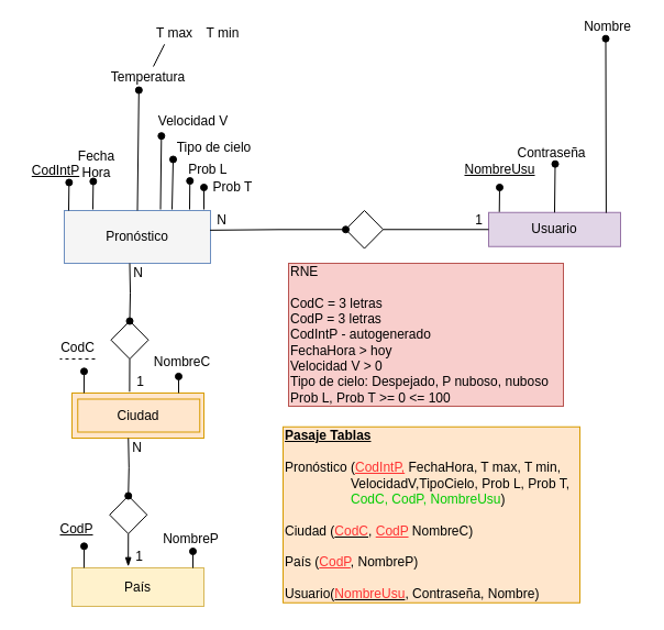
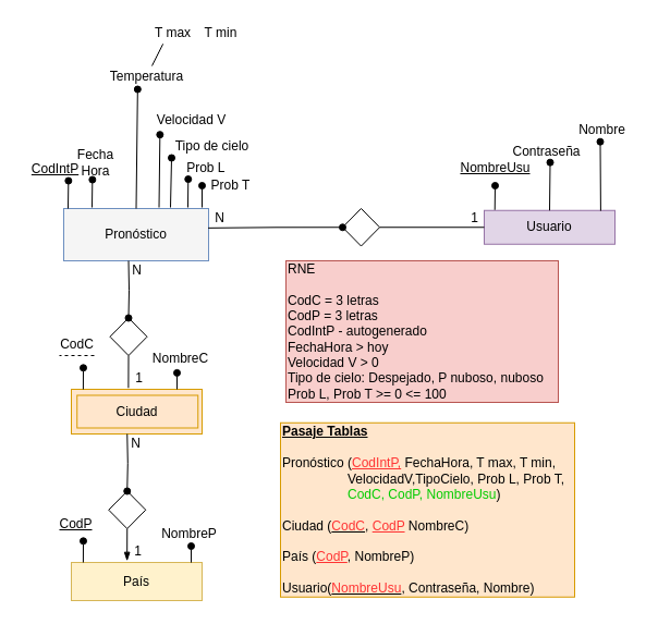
  <mxCell id="0" />
  <mxCell id="1" parent="0" />
  <mxCell id="2" value="Pronóstico" style="rounded=0;whiteSpace=wrap;html=1;fillColor=#f5f5f5;strokeColor=#6c8ebf;" parent="1" vertex="1"><mxGeometry x="58" y="191" width="133" height="48" as="geometry" /></mxCell>
  <mxCell id="3" value="Ciudad" style="rounded=0;whiteSpace=wrap;html=1;fillColor=#ffe6cc;strokeColor=#d79b00;" parent="1" vertex="1"><mxGeometry x="65" y="357" width="120" height="41" as="geometry" /></mxCell>
  <mxCell id="4" value="Usuario" style="rounded=0;whiteSpace=wrap;html=1;fillColor=#e1d5e7;strokeColor=#9673a6;" parent="1" vertex="1"><mxGeometry x="444" y="192.75" width="120" height="31" as="geometry" /></mxCell>
  <mxCell id="5" value="País" style="rounded=0;whiteSpace=wrap;html=1;fillColor=#fff2cc;strokeColor=#d6b656;" parent="1" vertex="1"><mxGeometry x="65" y="516" width="120" height="35" as="geometry" /></mxCell>
  <mxCell id="6" value="" style="endArrow=none;html=1;startArrow=oval;startFill=1;entryX=0.081;entryY=-0.016;entryDx=0;entryDy=0;entryPerimeter=0;" parent="1" target="4" edge="1"><mxGeometry width="50" height="50" relative="1" as="geometry"><mxPoint x="454" y="170" as="sourcePoint" /><mxPoint x="473" y="160.26" as="targetPoint" /></mxGeometry></mxCell>
  <mxCell id="7" value="&lt;u&gt;NombreUsu&lt;/u&gt;" style="text;html=1;resizable=0;autosize=1;align=center;verticalAlign=middle;points=[];fillColor=none;strokeColor=none;rounded=0;" parent="1" vertex="1"><mxGeometry x="414" y="143.75" width="80" height="20" as="geometry" /></mxCell>
  <mxCell id="8" value="" style="endArrow=none;html=1;startArrow=oval;startFill=1;entryX=0.5;entryY=0;entryDx=0;entryDy=0;exitX=0.544;exitY=0.977;exitDx=0;exitDy=0;exitPerimeter=0;" parent="1" source="9" target="4" edge="1"><mxGeometry width="50" height="50" relative="1" as="geometry"><mxPoint x="504" y="170" as="sourcePoint" /><mxPoint x="510" y="159.26" as="targetPoint" /></mxGeometry></mxCell>
  <mxCell id="9" value="Contraseña" style="text;html=1;resizable=0;autosize=1;align=center;verticalAlign=middle;points=[];fillColor=none;strokeColor=none;rounded=0;" parent="1" vertex="1"><mxGeometry x="461" y="129.13" width="80" height="20" as="geometry" /></mxCell>
  <mxCell id="10" value="" style="endArrow=none;html=1;startArrow=oval;startFill=1;exitX=0.475;exitY=1.027;exitDx=0;exitDy=0;exitPerimeter=0;entryX=0.891;entryY=0.012;entryDx=0;entryDy=0;entryPerimeter=0;" parent="1" source="24" target="4" edge="1"><mxGeometry width="50" height="50" relative="1" as="geometry"><mxPoint x="569" y="170" as="sourcePoint" /><mxPoint x="551" y="190" as="targetPoint" /></mxGeometry></mxCell>
  <mxCell id="11" value="" style="endArrow=none;html=1;startArrow=oval;startFill=1;entryX=0.917;entryY=0.003;entryDx=0;entryDy=0;entryPerimeter=0;" parent="1" target="5" edge="1"><mxGeometry width="50" height="50" relative="1" as="geometry"><mxPoint x="175" y="501" as="sourcePoint" /><mxPoint x="176" y="511" as="targetPoint" /></mxGeometry></mxCell>
  <mxCell id="12" value="&lt;u&gt;CodIntP&lt;/u&gt;" style="text;html=1;resizable=0;autosize=1;align=center;verticalAlign=middle;points=[];fillColor=none;strokeColor=none;rounded=0;dashed=1;" parent="1" vertex="1"><mxGeometry x="20" y="145.05" width="60" height="20" as="geometry" /></mxCell>
  <mxCell id="13" value="" style="endArrow=none;html=1;startArrow=oval;startFill=1;exitX=0.044;exitY=1.038;exitDx=0;exitDy=0;exitPerimeter=0;" parent="1" source="14" edge="1"><mxGeometry width="50" height="50" relative="1" as="geometry"><mxPoint x="155.5" y="175.25" as="sourcePoint" /><mxPoint x="156" y="190" as="targetPoint" /></mxGeometry></mxCell>
  <mxCell id="14" value="Tipo de cielo" style="text;html=1;resizable=0;autosize=1;align=center;verticalAlign=middle;points=[];fillColor=none;strokeColor=none;rounded=0;" parent="1" vertex="1"><mxGeometry x="153.5" y="123.75" width="80" height="20" as="geometry" /></mxCell>
  <mxCell id="15" value="" style="endArrow=none;html=1;startArrow=oval;startFill=1;exitX=0.447;exitY=1.025;exitDx=0;exitDy=0;exitPerimeter=0;" parent="1" source="16" edge="1"><mxGeometry width="50" height="50" relative="1" as="geometry"><mxPoint x="113" y="173.88" as="sourcePoint" /><mxPoint x="84" y="190" as="targetPoint" /></mxGeometry></mxCell>
  <mxCell id="16" value="Fecha&lt;br&gt;Hora" style="text;html=1;resizable=0;autosize=1;align=center;verticalAlign=middle;points=[];fillColor=none;strokeColor=none;rounded=0;" parent="1" vertex="1"><mxGeometry x="62" y="133.75" width="50" height="30" as="geometry" /></mxCell>
  <mxCell id="17" style="edgeStyle=orthogonalEdgeStyle;rounded=0;orthogonalLoop=1;jettySize=auto;html=1;exitX=1;exitY=0.5;exitDx=0;exitDy=0;entryX=0;entryY=0.5;entryDx=0;entryDy=0;endArrow=none;endFill=0;" parent="1" source="18" target="4" edge="1"><mxGeometry relative="1" as="geometry" /></mxCell>
  <mxCell id="18" value="" style="rhombus;whiteSpace=wrap;html=1;" parent="1" vertex="1"><mxGeometry x="314" y="191" width="34" height="34.5" as="geometry" /></mxCell>
  <mxCell id="19" value="N" style="text;html=1;resizable=0;autosize=1;align=center;verticalAlign=middle;points=[];fillColor=none;strokeColor=none;rounded=0;" parent="1" vertex="1"><mxGeometry x="191.5" y="191" width="19" height="18" as="geometry" /></mxCell>
  <mxCell id="20" value="" style="endArrow=none;html=1;startArrow=oval;startFill=1;exitX=0.398;exitY=1.076;exitDx=0;exitDy=0;exitPerimeter=0;entryX=0.5;entryY=0;entryDx=0;entryDy=0;" parent="1" source="22" target="2" edge="1"><mxGeometry width="50" height="50" relative="1" as="geometry"><mxPoint x="109" y="130" as="sourcePoint" /><mxPoint x="108.5" y="191" as="targetPoint" /></mxGeometry></mxCell>
  <mxCell id="21" value="" style="endArrow=none;html=1;startArrow=oval;startFill=1;exitX=0.148;exitY=1.158;exitDx=0;exitDy=0;exitPerimeter=0;" parent="1" source="23" edge="1"><mxGeometry width="50" height="50" relative="1" as="geometry"><mxPoint x="145.5" y="150" as="sourcePoint" /><mxPoint x="145.5" y="190" as="targetPoint" /></mxGeometry></mxCell>
  <mxCell id="22" value="Temperatura" style="text;html=1;resizable=0;autosize=1;align=center;verticalAlign=middle;points=[];fillColor=none;strokeColor=none;rounded=0;" parent="1" vertex="1"><mxGeometry x="94" y="60" width="80" height="20" as="geometry" /></mxCell>
  <mxCell id="23" value="Velocidad V" style="text;html=1;resizable=0;autosize=1;align=center;verticalAlign=middle;points=[];fillColor=none;strokeColor=none;rounded=0;" parent="1" vertex="1"><mxGeometry x="134.5" y="100" width="80" height="20" as="geometry" /></mxCell>
- <mxCell id="24" value="Nombre" style="text;html=1;resizable=0;autosize=1;align=center;verticalAlign=middle;points=[];fillColor=none;strokeColor=none;rounded=0;" parent="1" vertex="1"><mxGeometry x="522" y="14.13" width="60" height="20" as="geometry" /></mxCell>
+ <mxCell id="24" value="Nombre" style="text;html=1;resizable=0;autosize=1;align=center;verticalAlign=middle;points=[];fillColor=none;strokeColor=none;rounded=0;" parent="1" vertex="1"><mxGeometry x="522" y="109.13" width="60" height="20" as="geometry" /></mxCell>
  <mxCell id="25" value="NombreP" style="text;html=1;resizable=0;autosize=1;align=center;verticalAlign=middle;points=[];fillColor=none;strokeColor=none;rounded=0;" parent="1" vertex="1"><mxGeometry x="137.5" y="480" width="70" height="20" as="geometry" /></mxCell>
  <mxCell id="26" value="1" style="text;html=1;resizable=0;autosize=1;align=center;verticalAlign=middle;points=[];fillColor=none;strokeColor=none;rounded=0;" parent="1" vertex="1"><mxGeometry x="425" y="190" width="20" height="20" as="geometry" /></mxCell>
  <mxCell id="27" style="edgeStyle=orthogonalEdgeStyle;rounded=0;orthogonalLoop=1;jettySize=auto;html=1;exitX=0;exitY=0.5;exitDx=0;exitDy=0;entryX=0.997;entryY=0.372;entryDx=0;entryDy=0;entryPerimeter=0;endArrow=none;endFill=0;startArrow=oval;startFill=1;" parent="1" source="18" target="2" edge="1"><mxGeometry relative="1" as="geometry" /></mxCell>
  <mxCell id="28" value="" style="endArrow=none;html=1;startArrow=oval;startFill=1;entryX=0.917;entryY=0.003;entryDx=0;entryDy=0;entryPerimeter=0;" parent="1" edge="1"><mxGeometry width="50" height="50" relative="1" as="geometry"><mxPoint x="162" y="341.9" as="sourcePoint" /><mxPoint x="162.04" y="357.005" as="targetPoint" /></mxGeometry></mxCell>
  <mxCell id="29" value="NombreC" style="text;html=1;resizable=0;autosize=1;align=center;verticalAlign=middle;points=[];fillColor=none;strokeColor=none;rounded=0;" parent="1" vertex="1"><mxGeometry x="130" y="318.9" width="70" height="20" as="geometry" /></mxCell>
  <mxCell id="30" value="" style="endArrow=none;html=1;startArrow=oval;startFill=1;entryX=0.052;entryY=-0.048;entryDx=0;entryDy=0;entryPerimeter=0;" parent="1" edge="1"><mxGeometry width="50" height="50" relative="1" as="geometry"><mxPoint x="76" y="337.3" as="sourcePoint" /><mxPoint x="75.916" y="356.996" as="targetPoint" /></mxGeometry></mxCell>
  <mxCell id="31" value="CodC" style="text;html=1;resizable=0;autosize=1;align=center;verticalAlign=middle;points=[];fillColor=none;strokeColor=none;rounded=0;dashed=1;" parent="1" vertex="1"><mxGeometry x="45" y="305.5" width="50" height="20" as="geometry" /></mxCell>
  <mxCell id="32" style="edgeStyle=orthogonalEdgeStyle;rounded=0;orthogonalLoop=1;jettySize=auto;html=1;entryX=0.5;entryY=1;entryDx=0;entryDy=0;endArrow=none;endFill=0;exitX=0.02;exitY=0.938;exitDx=0;exitDy=0;exitPerimeter=0;startArrow=none;startFill=0;" parent="1" source="35" target="33" edge="1"><mxGeometry relative="1" as="geometry"><mxPoint x="118" y="360" as="sourcePoint" /><Array as="points" /></mxGeometry></mxCell>
  <mxCell id="33" value="" style="rhombus;whiteSpace=wrap;html=1;" parent="1" vertex="1"><mxGeometry x="100.5" y="291.5" width="34" height="34.5" as="geometry" /></mxCell>
  <mxCell id="34" value="N" style="text;html=1;resizable=0;autosize=1;align=center;verticalAlign=middle;points=[];fillColor=none;strokeColor=none;rounded=0;" parent="1" vertex="1"><mxGeometry x="115.5" y="239" width="19" height="18" as="geometry" /></mxCell>
  <mxCell id="35" value="1" style="text;html=1;resizable=0;autosize=1;align=center;verticalAlign=middle;points=[];fillColor=none;strokeColor=none;rounded=0;" parent="1" vertex="1"><mxGeometry x="117" y="337" width="20" height="20" as="geometry" /></mxCell>
  <mxCell id="36" style="edgeStyle=orthogonalEdgeStyle;rounded=0;orthogonalLoop=1;jettySize=auto;html=1;exitX=0.5;exitY=1;exitDx=0;exitDy=0;entryX=0.5;entryY=0;entryDx=0;entryDy=0;endArrow=oval;endFill=1;" parent="1" target="33" edge="1"><mxGeometry relative="1" as="geometry"><mxPoint x="117.5" y="239" as="sourcePoint" /></mxGeometry></mxCell>
  <mxCell id="37" value="" style="endArrow=none;html=1;startArrow=oval;startFill=1;exitX=0.155;exitY=1.016;exitDx=0;exitDy=0;exitPerimeter=0;" parent="1" source="38" edge="1"><mxGeometry width="50" height="50" relative="1" as="geometry"><mxPoint x="172" y="170" as="sourcePoint" /><mxPoint x="172" y="190" as="targetPoint" /></mxGeometry></mxCell>
  <mxCell id="38" value="Prob L&amp;nbsp;" style="text;html=1;resizable=0;autosize=1;align=center;verticalAlign=middle;points=[];fillColor=none;strokeColor=none;rounded=0;" parent="1" vertex="1"><mxGeometry x="164.5" y="143.75" width="50" height="20" as="geometry" /></mxCell>
  <mxCell id="39" value="T min" style="text;html=1;resizable=0;autosize=1;align=center;verticalAlign=middle;points=[];fillColor=none;strokeColor=none;rounded=0;" parent="1" vertex="1"><mxGeometry x="176.5" y="20" width="50" height="20" as="geometry" /></mxCell>
  <mxCell id="40" value="" style="endArrow=none;html=1;startArrow=oval;startFill=1;" parent="1" edge="1"><mxGeometry width="50" height="50" relative="1" as="geometry"><mxPoint x="185" y="170" as="sourcePoint" /><mxPoint x="185" y="190" as="targetPoint" /></mxGeometry></mxCell>
  <mxCell id="41" value="Prob T" style="text;html=1;resizable=0;autosize=1;align=center;verticalAlign=middle;points=[];fillColor=none;strokeColor=none;rounded=0;" parent="1" vertex="1"><mxGeometry x="185.5" y="160" width="50" height="20" as="geometry" /></mxCell>
  <mxCell id="42" style="edgeStyle=orthogonalEdgeStyle;rounded=0;orthogonalLoop=1;jettySize=auto;html=1;entryX=0.5;entryY=1;entryDx=0;entryDy=0;endArrow=none;endFill=0;exitX=0.02;exitY=0.938;exitDx=0;exitDy=0;exitPerimeter=0;startArrow=blockThin;startFill=1;" parent="1" source="45" target="43" edge="1"><mxGeometry relative="1" as="geometry"><mxPoint x="116.75" y="519" as="sourcePoint" /><Array as="points" /></mxGeometry></mxCell>
  <mxCell id="43" value="" style="rhombus;whiteSpace=wrap;html=1;" parent="1" vertex="1"><mxGeometry x="99.25" y="450.5" width="34" height="34.5" as="geometry" /></mxCell>
  <mxCell id="44" value="N" style="text;html=1;resizable=0;autosize=1;align=center;verticalAlign=middle;points=[];fillColor=none;strokeColor=none;rounded=0;" parent="1" vertex="1"><mxGeometry x="114.25" y="397" width="20" height="20" as="geometry" /></mxCell>
  <mxCell id="45" value="1" style="text;html=1;resizable=0;autosize=1;align=center;verticalAlign=middle;points=[];fillColor=none;strokeColor=none;rounded=0;" parent="1" vertex="1"><mxGeometry x="115.75" y="496" width="20" height="20" as="geometry" /></mxCell>
  <mxCell id="46" style="edgeStyle=orthogonalEdgeStyle;rounded=0;orthogonalLoop=1;jettySize=auto;html=1;exitX=0.5;exitY=1;exitDx=0;exitDy=0;entryX=0.5;entryY=0;entryDx=0;entryDy=0;endArrow=oval;endFill=1;" parent="1" target="43" edge="1"><mxGeometry relative="1" as="geometry"><mxPoint x="116.25" y="398" as="sourcePoint" /></mxGeometry></mxCell>
  <mxCell id="47" value="&lt;b&gt;&lt;u&gt;Pasaje Tablas&lt;/u&gt;&lt;/b&gt;&lt;br&gt;&lt;br&gt;Pronóstico (&lt;font color=&quot;#ff3333&quot;&gt;&lt;u&gt;CodIntP,&lt;/u&gt;&lt;/font&gt;&amp;nbsp;FechaHora, T max, T min,&lt;br&gt;&lt;span&gt;&#09;&lt;/span&gt;&lt;span&gt;&#09;&lt;/span&gt;&amp;nbsp;&lt;span style=&quot;white-space: pre&quot;&gt;&#09;&lt;/span&gt;&lt;span style=&quot;white-space: pre&quot;&gt;&#09;&lt;/span&gt;&amp;nbsp; VelocidadV,TipoCielo, Prob L, Prob T, &lt;br&gt;&lt;font color=&quot;#00cc00&quot;&gt;&lt;span style=&quot;white-space: pre&quot;&gt;&#09;&lt;/span&gt;&amp;nbsp; &amp;nbsp; &amp;nbsp; &amp;nbsp; &amp;nbsp; CodC, CodP, NombreUsu&lt;/font&gt;)&lt;br&gt;&lt;br&gt;Ciudad (&lt;u&gt;&lt;font color=&quot;#ff3333&quot;&gt;CodC&lt;/font&gt;&lt;/u&gt;, &lt;font color=&quot;#ff3333&quot;&gt;&lt;u&gt;CodP&lt;/u&gt;&lt;/font&gt; NombreC)&lt;br&gt;&amp;nbsp;&lt;br&gt;País (&lt;font color=&quot;#ff3333&quot;&gt;&lt;u&gt;CodP&lt;/u&gt;&lt;/font&gt;, NombreP)&lt;br&gt;&lt;br&gt;Usuario(&lt;u&gt;&lt;font color=&quot;#ff3333&quot;&gt;NombreUsu&lt;/font&gt;&lt;/u&gt;, Contraseña, Nombre)" style="text;html=1;resizable=0;autosize=1;align=left;verticalAlign=middle;points=[];fillColor=#ffe6cc;strokeColor=#d79b00;rounded=0;" parent="1" vertex="1"><mxGeometry x="257" y="387.75" width="270" height="160" as="geometry" /></mxCell>
  <mxCell id="48" value="" style="endArrow=none;html=1;startArrow=oval;startFill=1;entryX=0.052;entryY=-0.048;entryDx=0;entryDy=0;entryPerimeter=0;" parent="1" edge="1"><mxGeometry width="50" height="50" relative="1" as="geometry"><mxPoint x="76" y="496.3" as="sourcePoint" /><mxPoint x="75.916" y="515.996" as="targetPoint" /></mxGeometry></mxCell>
  <mxCell id="49" value="&lt;u&gt;CodP&lt;/u&gt;" style="text;html=1;resizable=0;autosize=1;align=center;verticalAlign=middle;points=[];fillColor=none;strokeColor=none;rounded=0;" parent="1" vertex="1"><mxGeometry x="44" y="471.05" width="50" height="20" as="geometry" /></mxCell>
  <mxCell id="50" value="RNE&amp;nbsp;&lt;br&gt;&lt;br&gt;CodC = 3 letras&lt;br&gt;CodP = 3 letras&lt;br&gt;CodIntP - autogenerado&lt;br&gt;FechaHora &amp;gt; hoy&lt;br&gt;Velocidad V &amp;gt; 0&lt;br&gt;Tipo de cielo: Despejado, P nuboso, nuboso&lt;br&gt;Prob L, Prob T &amp;gt;= 0 &amp;lt;= 100&amp;nbsp;" style="text;html=1;resizable=0;autosize=1;align=left;verticalAlign=middle;points=[];fillColor=#f8cecc;strokeColor=#b85450;rounded=0;labelBackgroundColor=none;" parent="1" vertex="1"><mxGeometry x="262" y="239" width="250" height="130" as="geometry" /></mxCell>
  <mxCell id="51" value="T max" style="text;html=1;resizable=0;autosize=1;align=center;verticalAlign=middle;points=[];fillColor=none;strokeColor=none;rounded=0;" parent="1" vertex="1"><mxGeometry x="132.5" y="20" width="50" height="20" as="geometry" /></mxCell>
  <mxCell id="52" value="" style="endArrow=none;html=1;rounded=0;fontColor=#00CC00;entryX=0.333;entryY=0.992;entryDx=0;entryDy=0;entryPerimeter=0;" parent="1" source="22" target="51" edge="1"><mxGeometry width="50" height="50" relative="1" as="geometry"><mxPoint x="164.172" y="70" as="sourcePoint" /><mxPoint x="204.84" y="49.84" as="targetPoint" /></mxGeometry></mxCell>
  <mxCell id="53" value="" style="endArrow=none;dashed=1;html=1;rounded=0;" parent="1" edge="1"><mxGeometry width="50" height="50" relative="1" as="geometry"><mxPoint x="86" y="326" as="sourcePoint" /><mxPoint x="54" y="326" as="targetPoint" /></mxGeometry></mxCell>
  <mxCell id="54" value="" style="endArrow=none;html=1;startArrow=oval;startFill=1;exitX=0.447;exitY=1.025;exitDx=0;exitDy=0;exitPerimeter=0;" parent="1" edge="1"><mxGeometry width="50" height="50" relative="1" as="geometry"><mxPoint x="62.35" y="165.5" as="sourcePoint" /><mxPoint x="62" y="191" as="targetPoint" /></mxGeometry></mxCell>
  <mxCell id="55" value="&lt;span&gt;Ciudad&lt;/span&gt;" style="rounded=0;whiteSpace=wrap;html=1;fillColor=#ffe6cc;strokeColor=#d79b00;" parent="1" vertex="1"><mxGeometry x="70.25" y="362.5" width="111" height="30" as="geometry" /></mxCell>
